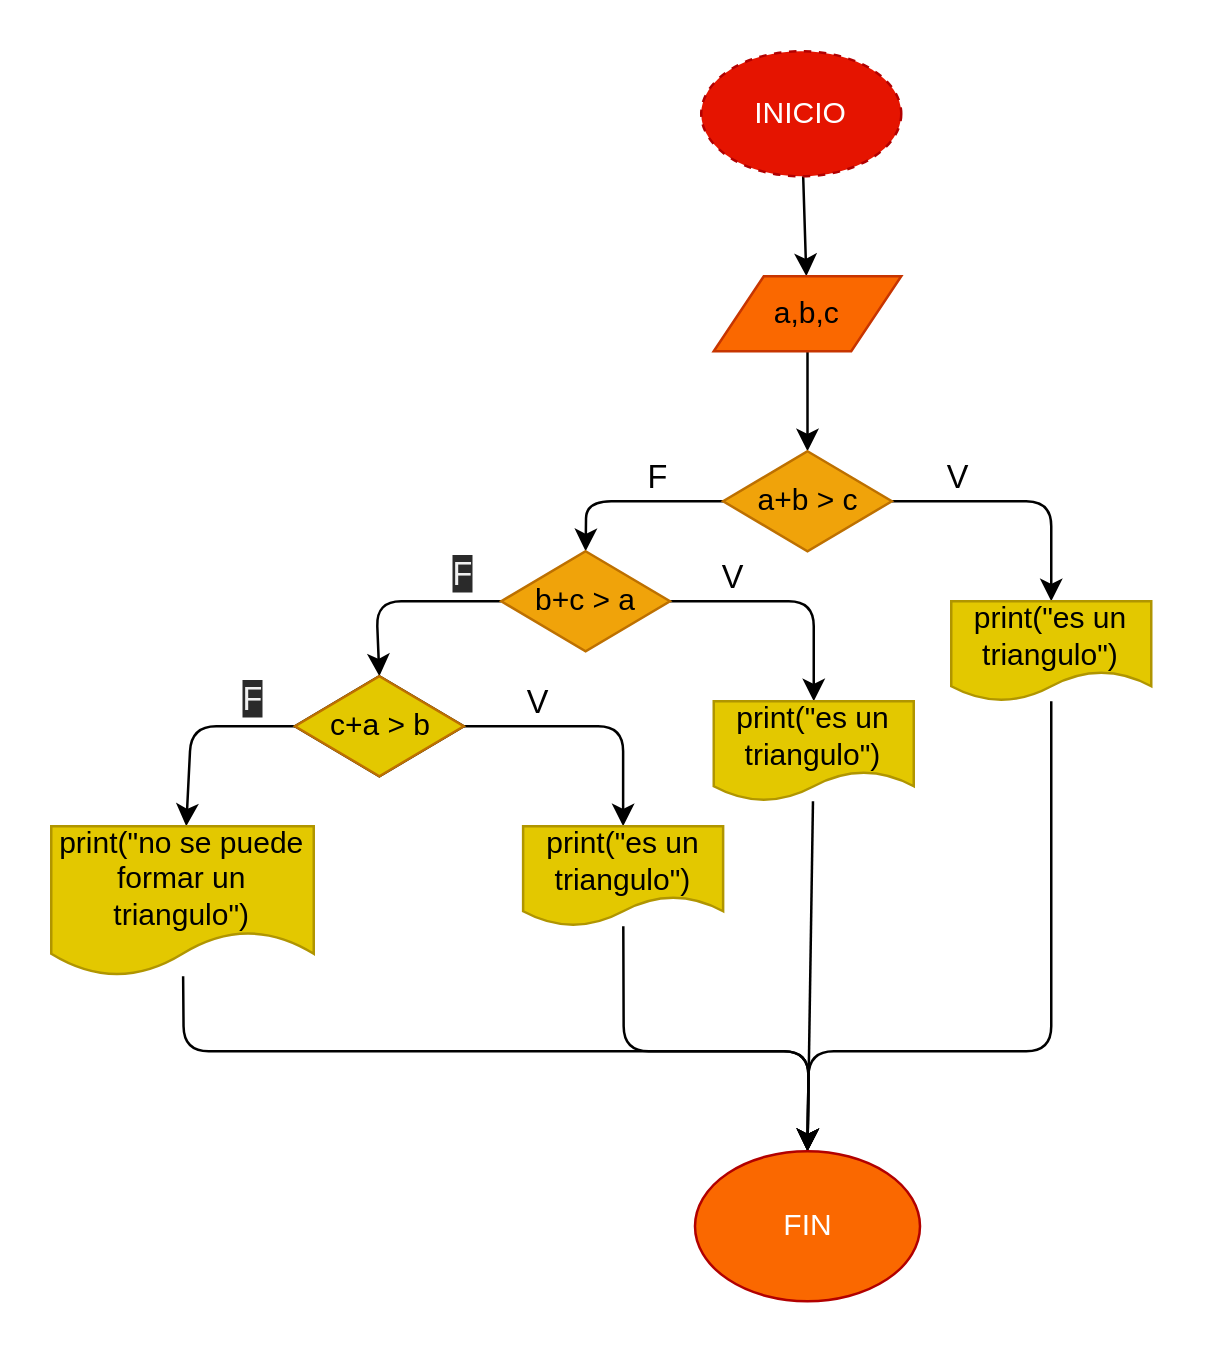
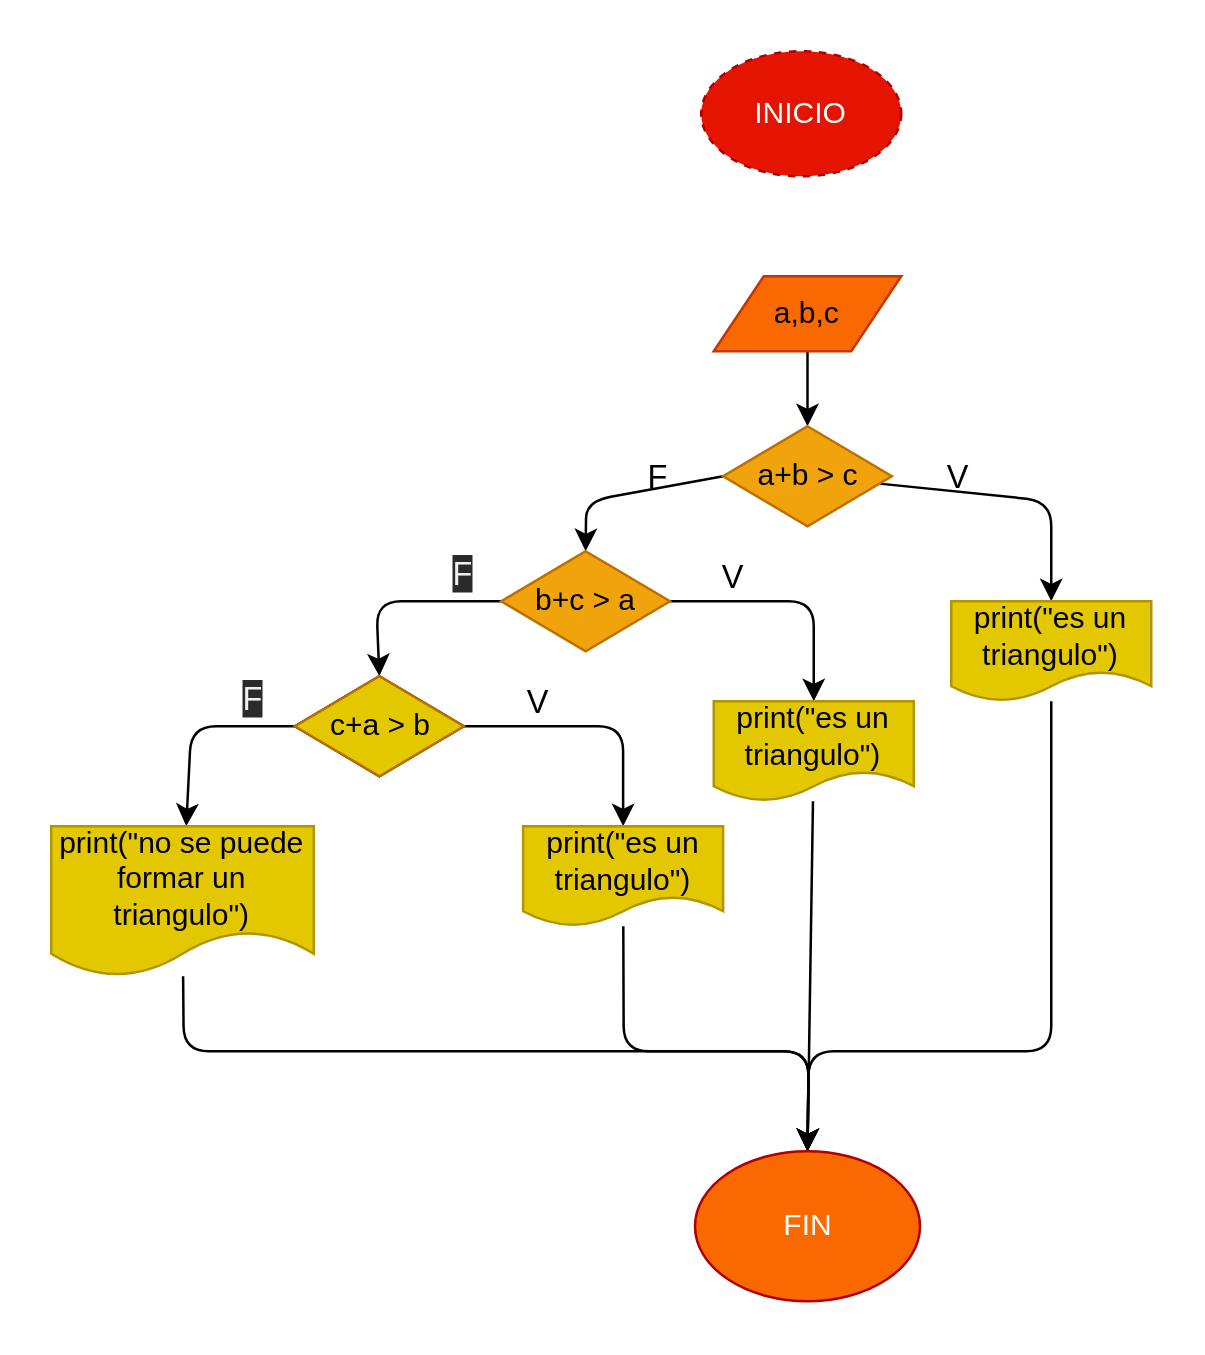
  <mxCell id="0" />
  <mxCell id="1" parent="0" />
- <mxCell id="2" value="" style="edgeStyle=none;html=1;" edge="1" parent="1" source="3" target="5"><mxGeometry relative="1" as="geometry" /></mxCell>
  <mxCell id="3" value="INICIO" style="ellipse;whiteSpace=wrap;html=1;fillColor=#e51400;fontColor=#ffffff;strokeColor=#B20000;dashed=1;" vertex="1" parent="1"><mxGeometry x="280" y="20" width="80" height="50" as="geometry" /></mxCell>
  <mxCell id="4" value="" style="edgeStyle=none;html=1;" edge="1" parent="1" source="5" target="8"><mxGeometry relative="1" as="geometry" /></mxCell>
  <mxCell id="5" value="a,b,c" style="shape=parallelogram;perimeter=parallelogramPerimeter;whiteSpace=wrap;html=1;fixedSize=1;fillColor=#fa6800;fontColor=#000000;strokeColor=#C73500;" vertex="1" parent="1"><mxGeometry x="285" y="110" width="75" height="30" as="geometry" /></mxCell>
  <mxCell id="6" value="" style="edgeStyle=none;html=1;" edge="1" parent="1" source="8" target="10"><mxGeometry relative="1" as="geometry"><Array as="points"><mxPoint x="420" y="200" /></Array></mxGeometry></mxCell>
  <mxCell id="7" style="edgeStyle=none;html=1;exitX=0;exitY=0.5;exitDx=0;exitDy=0;entryX=0.5;entryY=0;entryDx=0;entryDy=0;" edge="1" parent="1" source="8" target="13"><mxGeometry relative="1" as="geometry"><Array as="points"><mxPoint x="234" y="200" /></Array></mxGeometry></mxCell>
- <mxCell id="8" value="a+b &amp;gt; c" style="rhombus;whiteSpace=wrap;html=1;fillColor=#f0a30a;fontColor=#000000;strokeColor=#BD7000;" vertex="1" parent="1"><mxGeometry x="288.75" y="180" width="67.5" height="40" as="geometry" /></mxCell>
+ <mxCell id="8" value="a+b &amp;gt; c" style="rhombus;whiteSpace=wrap;html=1;fillColor=#f0a30a;fontColor=#000000;strokeColor=#BD7000;" vertex="1" parent="1"><mxGeometry x="288.75" y="170" width="67.5" height="40" as="geometry" /></mxCell>
  <mxCell id="9" style="edgeStyle=none;html=1;entryX=0.5;entryY=0;entryDx=0;entryDy=0;" edge="1" parent="1" source="10" target="24"><mxGeometry relative="1" as="geometry"><mxPoint x="300" y="460" as="targetPoint" /><Array as="points"><mxPoint x="420" y="420" /><mxPoint x="323" y="420" /></Array></mxGeometry></mxCell>
  <mxCell id="10" value="print(&quot;es un triangulo&quot;)" style="shape=document;whiteSpace=wrap;html=1;boundedLbl=1;fillColor=#e3c800;fontColor=#000000;strokeColor=#B09500;" vertex="1" parent="1"><mxGeometry x="380" y="240" width="80" height="40" as="geometry" /></mxCell>
  <mxCell id="11" value="" style="edgeStyle=none;html=1;" edge="1" parent="1" source="13" target="15"><mxGeometry relative="1" as="geometry"><Array as="points"><mxPoint x="325" y="240" /></Array></mxGeometry></mxCell>
  <mxCell id="12" style="edgeStyle=none;html=1;exitX=0;exitY=0.5;exitDx=0;exitDy=0;entryX=0.5;entryY=0;entryDx=0;entryDy=0;" edge="1" parent="1" source="13" target="17"><mxGeometry relative="1" as="geometry"><Array as="points"><mxPoint x="150" y="240" /></Array></mxGeometry></mxCell>
  <mxCell id="13" value="b+c &amp;gt; a" style="rhombus;whiteSpace=wrap;html=1;fillColor=#f0a30a;fontColor=#000000;strokeColor=#BD7000;" vertex="1" parent="1"><mxGeometry x="200" y="220" width="67.5" height="40" as="geometry" /></mxCell>
  <mxCell id="14" style="edgeStyle=none;html=1;entryX=0.5;entryY=0;entryDx=0;entryDy=0;" edge="1" parent="1" source="15" target="24"><mxGeometry relative="1" as="geometry"><mxPoint x="300" y="460" as="targetPoint" /></mxGeometry></mxCell>
  <mxCell id="15" value="print(&quot;es un triangulo&quot;)" style="shape=document;whiteSpace=wrap;html=1;boundedLbl=1;fillColor=#e3c800;fontColor=#000000;strokeColor=#B09500;" vertex="1" parent="1"><mxGeometry x="285" y="280" width="80" height="40" as="geometry" /></mxCell>
  <mxCell id="16" value="" style="edgeStyle=none;html=1;" edge="1" parent="1" source="17" target="19"><mxGeometry relative="1" as="geometry"><Array as="points"><mxPoint x="248.75" y="290" /></Array></mxGeometry></mxCell>
  <mxCell id="17" value="b+c &amp;gt; a" style="rhombus;whiteSpace=wrap;html=1;" vertex="1" parent="1"><mxGeometry x="117.5" y="270" width="67.5" height="40" as="geometry" /></mxCell>
  <mxCell id="18" style="edgeStyle=none;html=1;entryX=0.5;entryY=0;entryDx=0;entryDy=0;" edge="1" parent="1" source="19" target="24"><mxGeometry relative="1" as="geometry"><mxPoint x="300" y="460" as="targetPoint" /><Array as="points"><mxPoint x="249" y="420" /><mxPoint x="323" y="420" /></Array></mxGeometry></mxCell>
  <mxCell id="19" value="print(&quot;es un triangulo&quot;)" style="shape=document;whiteSpace=wrap;html=1;boundedLbl=1;fillColor=#e3c800;fontColor=#000000;strokeColor=#B09500;" vertex="1" parent="1"><mxGeometry x="208.75" y="330" width="80" height="40" as="geometry" /></mxCell>
  <mxCell id="20" value="" style="edgeStyle=none;html=1;" edge="1" parent="1" source="21" target="23"><mxGeometry relative="1" as="geometry"><Array as="points"><mxPoint x="76" y="290" /></Array></mxGeometry></mxCell>
  <mxCell id="21" value="c+a &amp;gt; b" style="rhombus;whiteSpace=wrap;html=1;fillColor=#e3c800;fontColor=#000000;strokeColor=#BD7000;" vertex="1" parent="1"><mxGeometry x="117.5" y="270" width="67.5" height="40" as="geometry" /></mxCell>
  <mxCell id="22" style="edgeStyle=none;html=1;entryX=0.5;entryY=0;entryDx=0;entryDy=0;" edge="1" parent="1" source="23" target="24"><mxGeometry relative="1" as="geometry"><Array as="points"><mxPoint x="73" y="420" /><mxPoint x="323" y="420" /></Array></mxGeometry></mxCell>
  <mxCell id="23" value="print(&quot;no se puede formar un triangulo&quot;)" style="shape=document;whiteSpace=wrap;html=1;boundedLbl=1;fillColor=#e3c800;fontColor=#000000;strokeColor=#B09500;" vertex="1" parent="1"><mxGeometry x="20" y="330" width="105" height="60" as="geometry" /></mxCell>
  <mxCell id="24" value="FIN" style="ellipse;whiteSpace=wrap;html=1;fillColor=#fa6800;fontColor=#ffffff;strokeColor=#B20000;" vertex="1" parent="1"><mxGeometry x="277.5" y="460" width="90" height="60" as="geometry" /></mxCell>
  <mxCell id="25" value="&lt;font style=&quot;font-size: 13px&quot;&gt;V&lt;/font&gt;" style="text;html=1;strokeColor=none;fillColor=none;align=center;verticalAlign=middle;whiteSpace=wrap;rounded=0;" vertex="1" parent="1"><mxGeometry x="367.5" y="180" width="30" height="20" as="geometry" /></mxCell>
  <mxCell id="26" value="&lt;font style=&quot;font-size: 13px&quot;&gt;V&lt;/font&gt;" style="text;html=1;strokeColor=none;fillColor=none;align=center;verticalAlign=middle;whiteSpace=wrap;rounded=0;" vertex="1" parent="1"><mxGeometry x="277.5" y="220" width="30" height="20" as="geometry" /></mxCell>
  <mxCell id="27" value="&lt;font style=&quot;font-size: 13px&quot;&gt;V&lt;/font&gt;" style="text;html=1;strokeColor=none;fillColor=none;align=center;verticalAlign=middle;whiteSpace=wrap;rounded=0;" vertex="1" parent="1"><mxGeometry x="200" y="270" width="30" height="20" as="geometry" /></mxCell>
  <mxCell id="28" value="&lt;font style=&quot;font-size: 13px&quot;&gt;F&lt;/font&gt;" style="text;html=1;strokeColor=none;fillColor=none;align=center;verticalAlign=middle;whiteSpace=wrap;rounded=0;" vertex="1" parent="1"><mxGeometry x="247.5" y="180" width="30" height="20" as="geometry" /></mxCell>
  <mxCell id="29" value="&lt;span style=&quot;color: rgb(240, 240, 240); font-family: helvetica; font-size: 13px; font-style: normal; font-weight: 400; letter-spacing: normal; text-align: center; text-indent: 0px; text-transform: none; word-spacing: 0px; background-color: rgb(42, 42, 42); display: inline; float: none;&quot;&gt;F&lt;/span&gt;" style="text;whiteSpace=wrap;html=1;fontSize=13;" vertex="1" parent="1"><mxGeometry x="178.75" y="215" width="21.25" height="25" as="geometry" /></mxCell>
  <mxCell id="30" value="&lt;span style=&quot;color: rgb(240, 240, 240); font-family: helvetica; font-size: 13px; font-style: normal; font-weight: 400; letter-spacing: normal; text-align: center; text-indent: 0px; text-transform: none; word-spacing: 0px; background-color: rgb(42, 42, 42); display: inline; float: none;&quot;&gt;F&lt;/span&gt;" style="text;whiteSpace=wrap;html=1;fontSize=13;" vertex="1" parent="1"><mxGeometry x="95" y="265" width="30" height="30" as="geometry" /></mxCell>
